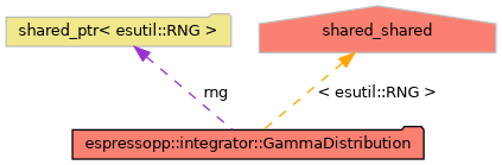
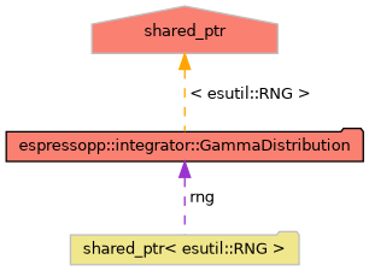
  digraph {
    node [color=grey75 fillcolor=salmon fontname=Helvetica fontsize=10 shape=folder style=filled]
    edge [dir=back fontname=Helvetica fontsize=10 labelfontname=Helvetica labelfontsize=10 style=dashed]
    n1 [color=black fontcolor=black height=0.2 label="espressopp::integrator::GammaDistribution" width=0.4]
    n2 [fillcolor=khaki height=0.2 label="shared_ptr\< esutil::RNG \>" width=0.4]
-   n3 [height=0.2 label=shared_shared shape=house width=0.4]
-   n2 -> n1 [color=darkorchid3 label=" rng"]
+   n3 [height=0.2 label=shared_ptr shape=house width=0.4]
+   n1 -> n2 [color=darkorchid3 label=" rng"]
    n3 -> n1 [color=orange label=" \< esutil::RNG \>"]
  }
